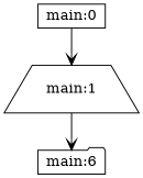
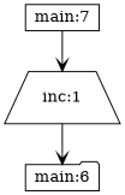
  digraph {
    edge [arrowhead=vee]
-   "main:0" [height=.1 shape=box width=.1]
-   "inc:1" [height=.1 shape=trapezium width=.1 label="main:1"]
+   "main:0" [height=.1 shape=box width=.1 label="main:7"]
+   "inc:1" [height=.1 shape=trapezium width=.1]
    n3 [height=.1 label="main:6" shape=folder width=.1]
    "main:0" -> "inc:1"
    "inc:1" -> n3
  }
